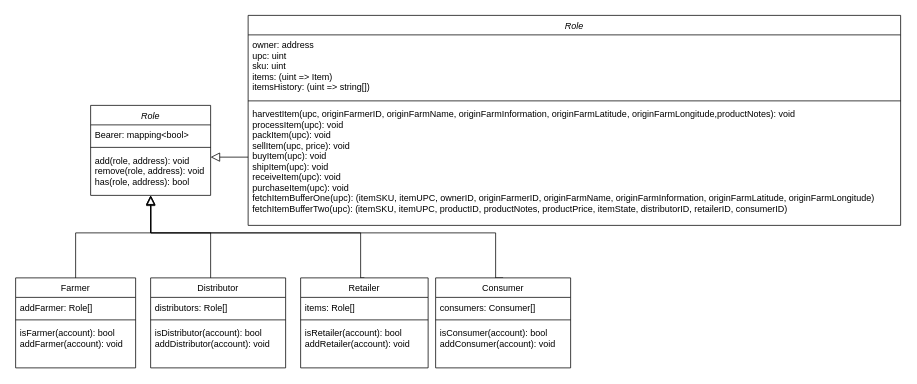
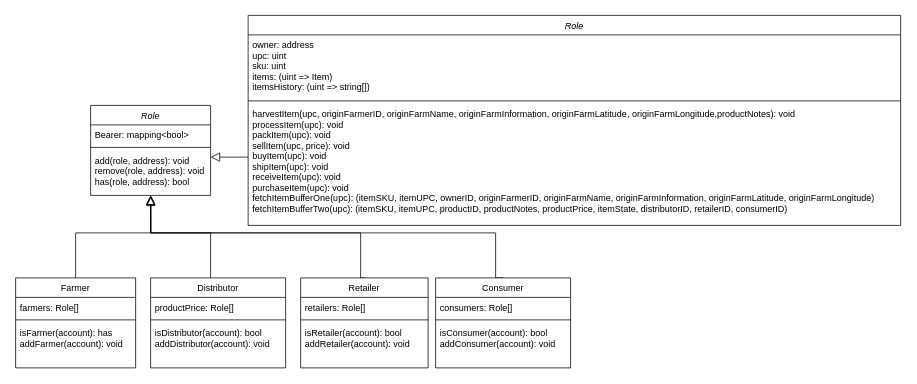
  <mxCell id="0" />
  <mxCell id="1" parent="0" />
  <mxCell id="2" value="Role" style="swimlane;fontStyle=2;align=center;verticalAlign=top;childLayout=stackLayout;horizontal=1;startSize=26;horizontalStack=0;resizeParent=1;resizeLast=0;collapsible=1;marginBottom=0;rounded=0;shadow=0;strokeWidth=1;" parent="1" vertex="1"><mxGeometry x="120" y="140" width="160" height="120" as="geometry"><mxRectangle x="230" y="140" width="160" height="26" as="alternateBounds" /></mxGeometry></mxCell>
  <mxCell id="3" value="Bearer: mapping&lt;bool&gt;" style="text;align=left;verticalAlign=top;spacingLeft=4;spacingRight=4;overflow=hidden;rotatable=0;points=[[0,0.5],[1,0.5]];portConstraint=eastwest;" parent="2" vertex="1"><mxGeometry y="26" width="160" height="26" as="geometry" /></mxCell>
  <mxCell id="4" value="" style="line;html=1;strokeWidth=1;align=left;verticalAlign=middle;spacingTop=-1;spacingLeft=3;spacingRight=3;rotatable=0;labelPosition=right;points=[];portConstraint=eastwest;" parent="2" vertex="1"><mxGeometry y="52" width="160" height="8" as="geometry" /></mxCell>
  <mxCell id="5" value="add(role, address): void&#10;remove(role, address): void&#10;has(role, address): bool&#10;" style="text;align=left;verticalAlign=top;spacingLeft=4;spacingRight=4;overflow=hidden;rotatable=0;points=[[0,0.5],[1,0.5]];portConstraint=eastwest;" parent="2" vertex="1"><mxGeometry y="60" width="160" height="60" as="geometry" /></mxCell>
  <mxCell id="6" value="Farmer" style="swimlane;fontStyle=0;align=center;verticalAlign=top;childLayout=stackLayout;horizontal=1;startSize=26;horizontalStack=0;resizeParent=1;resizeLast=0;collapsible=1;marginBottom=0;rounded=0;shadow=0;strokeWidth=1;" parent="1" vertex="1"><mxGeometry x="20" y="370" width="160" height="120" as="geometry"><mxRectangle x="130" y="380" width="160" height="26" as="alternateBounds" /></mxGeometry></mxCell>
- <mxCell id="7" value="addFarmer: Role[]" style="text;align=left;verticalAlign=top;spacingLeft=4;spacingRight=4;overflow=hidden;rotatable=0;points=[[0,0.5],[1,0.5]];portConstraint=eastwest;rounded=0;shadow=0;html=0;" parent="6" vertex="1"><mxGeometry y="26" width="160" height="26" as="geometry" /></mxCell>
+ <mxCell id="7" value="farmers: Role[]" style="text;align=left;verticalAlign=top;spacingLeft=4;spacingRight=4;overflow=hidden;rotatable=0;points=[[0,0.5],[1,0.5]];portConstraint=eastwest;rounded=0;shadow=0;html=0;" parent="6" vertex="1"><mxGeometry y="26" width="160" height="26" as="geometry" /></mxCell>
  <mxCell id="8" value="" style="line;html=1;strokeWidth=1;align=left;verticalAlign=middle;spacingTop=-1;spacingLeft=3;spacingRight=3;rotatable=0;labelPosition=right;points=[];portConstraint=eastwest;" parent="6" vertex="1"><mxGeometry y="52" width="160" height="8" as="geometry" /></mxCell>
- <mxCell id="9" value="&lt;div&gt;isFarmer(account): bool&lt;/div&gt;&lt;div&gt;addFarmer(account): void&lt;/div&gt;" style="text;html=1;align=left;verticalAlign=top;resizable=0;points=[];autosize=1;strokeColor=none;fillColor=none;fontSize=12;fontFamily=Helvetica;fontColor=default;spacingLeft=4;spacingRight=4;rounded=0;shadow=0;" vertex="1" parent="6"><mxGeometry y="60" width="160" height="30" as="geometry" /></mxCell>
+ <mxCell id="9" value="&lt;div&gt;isFarmer(account): has&lt;/div&gt;&lt;div&gt;addFarmer(account): void&lt;/div&gt;" style="text;html=1;align=left;verticalAlign=top;resizable=0;points=[];autosize=1;strokeColor=none;fillColor=none;fontSize=12;fontFamily=Helvetica;fontColor=default;spacingLeft=4;spacingRight=4;rounded=0;shadow=0;" vertex="1" parent="6"><mxGeometry y="60" width="160" height="30" as="geometry" /></mxCell>
  <mxCell id="10" value="" style="endArrow=block;endSize=10;endFill=0;shadow=0;strokeWidth=1;rounded=0;edgeStyle=elbowEdgeStyle;elbow=vertical;" parent="1" source="6" target="2" edge="1"><mxGeometry width="160" relative="1" as="geometry"><mxPoint x="200" y="213" as="sourcePoint" /><mxPoint x="200" y="213" as="targetPoint" /><Array as="points"><mxPoint x="200" y="310" /><mxPoint x="230" y="310" /></Array></mxGeometry></mxCell>
  <mxCell id="11" value="Distributor" style="swimlane;fontStyle=0;align=center;verticalAlign=top;childLayout=stackLayout;horizontal=1;startSize=26;horizontalStack=0;resizeParent=1;resizeLast=0;collapsible=1;marginBottom=0;rounded=0;shadow=0;strokeWidth=1;" parent="1" vertex="1"><mxGeometry x="200" y="370" width="180" height="120" as="geometry"><mxRectangle x="340" y="380" width="170" height="26" as="alternateBounds" /></mxGeometry></mxCell>
- <mxCell id="12" value="distributors: Role[]" style="text;align=left;verticalAlign=top;spacingLeft=4;spacingRight=4;overflow=hidden;rotatable=0;points=[[0,0.5],[1,0.5]];portConstraint=eastwest;" parent="11" vertex="1"><mxGeometry y="26" width="180" height="26" as="geometry" /></mxCell>
+ <mxCell id="12" value="productPrice: Role[]" style="text;align=left;verticalAlign=top;spacingLeft=4;spacingRight=4;overflow=hidden;rotatable=0;points=[[0,0.5],[1,0.5]];portConstraint=eastwest;" parent="11" vertex="1"><mxGeometry y="26" width="180" height="26" as="geometry" /></mxCell>
  <mxCell id="13" value="" style="line;html=1;strokeWidth=1;align=left;verticalAlign=middle;spacingTop=-1;spacingLeft=3;spacingRight=3;rotatable=0;labelPosition=right;points=[];portConstraint=eastwest;" parent="11" vertex="1"><mxGeometry y="52" width="180" height="8" as="geometry" /></mxCell>
  <mxCell id="14" value="&lt;div&gt;isDistributor(account): bool&lt;/div&gt;&lt;div&gt;addDistributor(account): void&lt;/div&gt;" style="text;html=1;align=left;verticalAlign=top;resizable=0;points=[];autosize=1;strokeColor=none;fillColor=none;fontSize=12;fontFamily=Helvetica;fontColor=default;spacingLeft=4;spacingRight=4;rounded=0;shadow=0;" vertex="1" parent="11"><mxGeometry y="60" width="180" height="30" as="geometry" /></mxCell>
  <mxCell id="15" value="" style="endArrow=block;endSize=10;endFill=0;shadow=0;strokeWidth=1;rounded=0;edgeStyle=orthogonalEdgeStyle;elbow=vertical;" parent="1" source="11" target="2" edge="1"><mxGeometry width="160" relative="1" as="geometry"><mxPoint x="210" y="383" as="sourcePoint" /><mxPoint x="310" y="281" as="targetPoint" /><Array as="points"><mxPoint x="280" y="310" /><mxPoint x="200" y="310" /></Array></mxGeometry></mxCell>
  <mxCell id="16" style="edgeStyle=orthogonalEdgeStyle;shape=connector;rounded=0;orthogonalLoop=1;jettySize=auto;html=1;exitX=0.5;exitY=0;exitDx=0;exitDy=0;shadow=0;labelBackgroundColor=default;fontFamily=Helvetica;fontSize=11;fontColor=default;startArrow=none;startFill=0;endArrow=block;endFill=0;startSize=6;endSize=10;strokeColor=default;strokeWidth=1;elbow=vertical;entryX=0.503;entryY=1.016;entryDx=0;entryDy=0;entryPerimeter=0;" edge="1" parent="1" source="17" target="5"><mxGeometry relative="1" as="geometry"><mxPoint x="660.143" y="310" as="targetPoint" /><Array as="points"><mxPoint x="660" y="310" /><mxPoint x="201" y="310" /></Array></mxGeometry></mxCell>
  <mxCell id="17" value="Consumer" style="swimlane;fontStyle=0;align=center;verticalAlign=top;childLayout=stackLayout;horizontal=1;startSize=26;horizontalStack=0;resizeParent=1;resizeLast=0;collapsible=1;marginBottom=0;rounded=0;shadow=0;strokeWidth=1;" vertex="1" parent="1"><mxGeometry x="580" y="370" width="180" height="120" as="geometry"><mxRectangle x="340" y="380" width="170" height="26" as="alternateBounds" /></mxGeometry></mxCell>
- <mxCell id="18" value="consumers: Consumer[]" style="text;align=left;verticalAlign=top;spacingLeft=4;spacingRight=4;overflow=hidden;rotatable=0;points=[[0,0.5],[1,0.5]];portConstraint=eastwest;" vertex="1" parent="17"><mxGeometry y="26" width="180" height="26" as="geometry" /></mxCell>
+ <mxCell id="18" value="consumers: Role[]" style="text;align=left;verticalAlign=top;spacingLeft=4;spacingRight=4;overflow=hidden;rotatable=0;points=[[0,0.5],[1,0.5]];portConstraint=eastwest;" vertex="1" parent="17"><mxGeometry y="26" width="180" height="26" as="geometry" /></mxCell>
  <mxCell id="19" value="" style="line;html=1;strokeWidth=1;align=left;verticalAlign=middle;spacingTop=-1;spacingLeft=3;spacingRight=3;rotatable=0;labelPosition=right;points=[];portConstraint=eastwest;" vertex="1" parent="17"><mxGeometry y="52" width="180" height="8" as="geometry" /></mxCell>
  <mxCell id="20" value="&lt;div&gt;isConsumer(account): bool&lt;/div&gt;&lt;div&gt;addConsumer(account): void&lt;/div&gt;" style="text;html=1;align=left;verticalAlign=top;resizable=0;points=[];autosize=1;strokeColor=none;fillColor=none;fontSize=12;fontFamily=Helvetica;fontColor=default;spacingLeft=4;spacingRight=4;rounded=0;shadow=0;" vertex="1" parent="17"><mxGeometry y="60" width="180" height="30" as="geometry" /></mxCell>
  <mxCell id="21" style="edgeStyle=orthogonalEdgeStyle;rounded=0;orthogonalLoop=1;jettySize=auto;html=1;exitX=0.5;exitY=0;exitDx=0;exitDy=0;labelBackgroundColor=default;fontFamily=Helvetica;fontSize=11;startArrow=none;startFill=0;endArrow=block;endFill=0;startSize=6;endSize=10;strokeColor=default;elbow=vertical;shadow=0;strokeWidth=1;entryX=0.5;entryY=1.026;entryDx=0;entryDy=0;entryPerimeter=0;" edge="1" parent="1" source="22" target="5"><mxGeometry relative="1" as="geometry"><mxPoint x="410" y="330" as="targetPoint" /><Array as="points"><mxPoint x="480" y="310" /><mxPoint x="200" y="310" /></Array></mxGeometry></mxCell>
  <mxCell id="22" value="Retailer" style="swimlane;fontStyle=0;align=center;verticalAlign=top;childLayout=stackLayout;horizontal=1;startSize=26;horizontalStack=0;resizeParent=1;resizeLast=0;collapsible=1;marginBottom=0;rounded=0;shadow=0;strokeWidth=1;" vertex="1" parent="1"><mxGeometry x="400" y="370" width="170" height="120" as="geometry"><mxRectangle x="340" y="380" width="170" height="26" as="alternateBounds" /></mxGeometry></mxCell>
- <mxCell id="23" value="items: Role[]" style="text;align=left;verticalAlign=top;spacingLeft=4;spacingRight=4;overflow=hidden;rotatable=0;points=[[0,0.5],[1,0.5]];portConstraint=eastwest;" vertex="1" parent="22"><mxGeometry y="26" width="170" height="26" as="geometry" /></mxCell>
+ <mxCell id="23" value="retailers: Role[]" style="text;align=left;verticalAlign=top;spacingLeft=4;spacingRight=4;overflow=hidden;rotatable=0;points=[[0,0.5],[1,0.5]];portConstraint=eastwest;" vertex="1" parent="22"><mxGeometry y="26" width="170" height="26" as="geometry" /></mxCell>
  <mxCell id="24" value="" style="line;html=1;strokeWidth=1;align=left;verticalAlign=middle;spacingTop=-1;spacingLeft=3;spacingRight=3;rotatable=0;labelPosition=right;points=[];portConstraint=eastwest;" vertex="1" parent="22"><mxGeometry y="52" width="170" height="8" as="geometry" /></mxCell>
  <mxCell id="25" value="&lt;div&gt;isRetailer(account): bool&lt;/div&gt;&lt;div&gt;addRetailer(account): void&lt;/div&gt;" style="text;html=1;align=left;verticalAlign=top;resizable=0;points=[];autosize=1;strokeColor=none;fillColor=none;fontSize=12;fontFamily=Helvetica;fontColor=default;spacingLeft=4;spacingRight=4;rounded=0;shadow=0;" vertex="1" parent="22"><mxGeometry y="60" width="170" height="30" as="geometry" /></mxCell>
  <mxCell id="26" value="Role" style="swimlane;fontStyle=2;align=center;verticalAlign=top;childLayout=stackLayout;horizontal=1;startSize=26;horizontalStack=0;resizeParent=1;resizeLast=0;collapsible=1;marginBottom=0;rounded=0;shadow=0;strokeWidth=1;" vertex="1" parent="1"><mxGeometry x="330" y="20" width="870" height="280" as="geometry"><mxRectangle x="230" y="140" width="160" height="26" as="alternateBounds" /></mxGeometry></mxCell>
  <mxCell id="27" value="owner: address&#10;upc: uint&#10;sku: uint&#10;items: (uint =&gt; Item)&#10;itemsHistory: (uint =&gt; string[])&#10;" style="text;align=left;verticalAlign=top;spacingLeft=4;spacingRight=4;overflow=hidden;rotatable=0;points=[[0,0.5],[1,0.5]];portConstraint=eastwest;" vertex="1" parent="26"><mxGeometry y="26" width="870" height="84" as="geometry" /></mxCell>
  <mxCell id="28" value="" style="line;html=1;strokeWidth=1;align=left;verticalAlign=middle;spacingTop=-1;spacingLeft=3;spacingRight=3;rotatable=0;labelPosition=right;points=[];portConstraint=eastwest;" vertex="1" parent="26"><mxGeometry y="110" width="870" height="8" as="geometry" /></mxCell>
  <mxCell id="29" value="harvestItem(upc, originFarmerID, originFarmName, originFarmInformation, originFarmLatitude, originFarmLongitude,productNotes): void&#10;processItem(upc): void&#10;packItem(upc): void&#10;sellItem(upc, price): void&#10;buyItem(upc): void&#10;shipItem(upc): void&#10;receiveItem(upc): void&#10;purchaseItem(upc): void&#10;fetchItemBufferOne(upc): (itemSKU, itemUPC, ownerID, originFarmerID, originFarmName, originFarmInformation, originFarmLatitude, originFarmLongitude)&#10;fetchItemBufferTwo(upc): (itemSKU, itemUPC, productID, productNotes, productPrice, itemState, distributorID, retailerID, consumerID)&#10;&#10;" style="text;align=left;verticalAlign=top;spacingLeft=4;spacingRight=4;overflow=hidden;rotatable=0;points=[[0,0.5],[1,0.5]];portConstraint=eastwest;" vertex="1" parent="26"><mxGeometry y="118" width="870" height="142" as="geometry" /></mxCell>
  <mxCell id="30" style="edgeStyle=orthogonalEdgeStyle;shape=connector;rounded=0;orthogonalLoop=1;jettySize=auto;html=1;exitX=0;exitY=0.5;exitDx=0;exitDy=0;entryX=1;entryY=0.15;entryDx=0;entryDy=0;entryPerimeter=0;shadow=0;labelBackgroundColor=default;fontFamily=Helvetica;fontSize=11;fontColor=default;startArrow=none;startFill=0;endArrow=block;endFill=0;startSize=6;endSize=10;strokeColor=default;strokeWidth=1;elbow=vertical;" edge="1" parent="1" source="29" target="5"><mxGeometry relative="1" as="geometry" /></mxCell>
